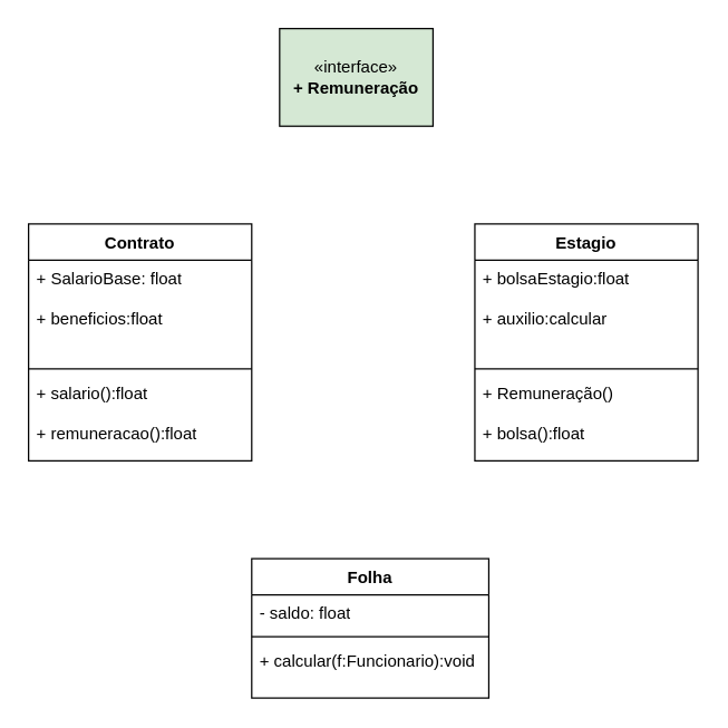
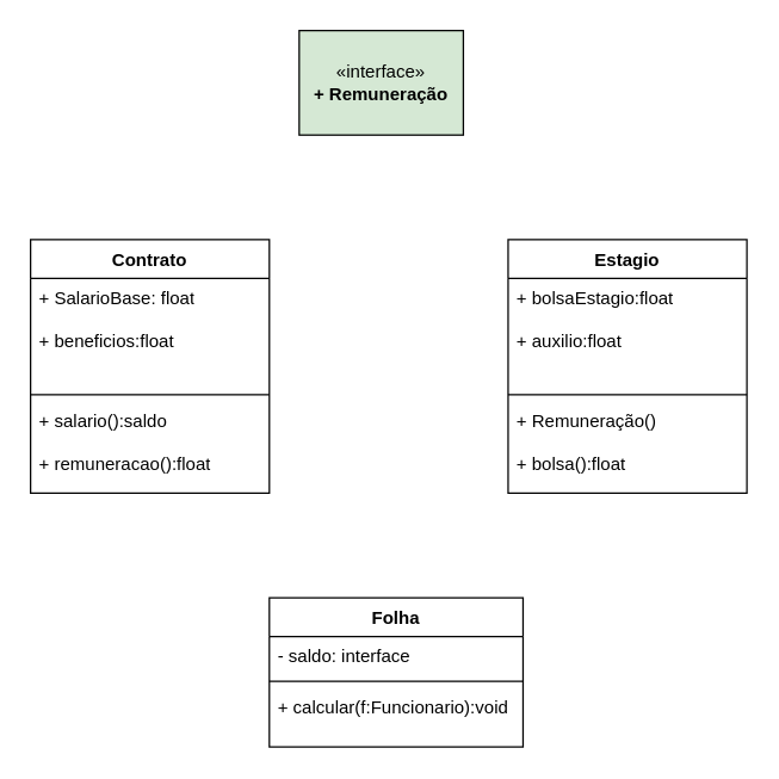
  <mxCell id="0" />
  <mxCell id="1" parent="0" />
  <mxCell id="2" value="Contrato" style="swimlane;fontStyle=1;align=center;verticalAlign=top;childLayout=stackLayout;horizontal=1;startSize=26;horizontalStack=0;resizeParent=1;resizeParentMax=0;resizeLast=0;collapsible=1;marginBottom=0;whiteSpace=wrap;html=1;" parent="1" vertex="1"><mxGeometry x="20" y="160" width="160" height="170" as="geometry" /></mxCell>
  <mxCell id="3" value="+ SalarioBase:&amp;nbsp;float&lt;div&gt;&lt;br&gt;&lt;div&gt;+ beneficios:float&lt;/div&gt;&lt;/div&gt;" style="text;strokeColor=none;fillColor=none;align=left;verticalAlign=top;spacingLeft=4;spacingRight=4;overflow=hidden;rotatable=0;points=[[0,0.5],[1,0.5]];portConstraint=eastwest;whiteSpace=wrap;html=1;" parent="2" vertex="1"><mxGeometry y="26" width="160" height="74" as="geometry" /></mxCell>
  <mxCell id="4" value="" style="line;strokeWidth=1;fillColor=none;align=left;verticalAlign=middle;spacingTop=-1;spacingLeft=3;spacingRight=3;rotatable=0;labelPosition=right;points=[];portConstraint=eastwest;strokeColor=inherit;" parent="2" vertex="1"><mxGeometry y="100" width="160" height="8" as="geometry" /></mxCell>
- <mxCell id="5" value="+ salario():float&lt;div&gt;&lt;br&gt;&lt;/div&gt;&lt;div&gt;+ remuneracao():float&lt;/div&gt;" style="text;strokeColor=none;fillColor=none;align=left;verticalAlign=top;spacingLeft=4;spacingRight=4;overflow=hidden;rotatable=0;points=[[0,0.5],[1,0.5]];portConstraint=eastwest;whiteSpace=wrap;html=1;" parent="2" vertex="1"><mxGeometry y="108" width="160" height="62" as="geometry" /></mxCell>
+ <mxCell id="5" value="+ salario():saldo&lt;div&gt;&lt;br&gt;&lt;/div&gt;&lt;div&gt;+ remuneracao():float&lt;/div&gt;" style="text;strokeColor=none;fillColor=none;align=left;verticalAlign=top;spacingLeft=4;spacingRight=4;overflow=hidden;rotatable=0;points=[[0,0.5],[1,0.5]];portConstraint=eastwest;whiteSpace=wrap;html=1;" parent="2" vertex="1"><mxGeometry y="108" width="160" height="62" as="geometry" /></mxCell>
  <mxCell id="6" value="«interface»&lt;br&gt;&lt;b&gt;+ Remuneração&lt;/b&gt;" style="html=1;whiteSpace=wrap;fillColor=#d5e8d4;" parent="1" vertex="1"><mxGeometry x="200" y="20" width="110" height="70" as="geometry" /></mxCell>
  <mxCell id="7" value="Estagio" style="swimlane;fontStyle=1;align=center;verticalAlign=top;childLayout=stackLayout;horizontal=1;startSize=26;horizontalStack=0;resizeParent=1;resizeParentMax=0;resizeLast=0;collapsible=1;marginBottom=0;whiteSpace=wrap;html=1;" parent="1" vertex="1"><mxGeometry x="340" y="160" width="160" height="170" as="geometry" /></mxCell>
- <mxCell id="8" value="+ bolsaEstagio:float&lt;div&gt;&lt;br&gt;&lt;/div&gt;&lt;div&gt;+ auxilio:calcular&lt;/div&gt;" style="text;strokeColor=none;fillColor=none;align=left;verticalAlign=top;spacingLeft=4;spacingRight=4;overflow=hidden;rotatable=0;points=[[0,0.5],[1,0.5]];portConstraint=eastwest;whiteSpace=wrap;html=1;" parent="7" vertex="1"><mxGeometry y="26" width="160" height="74" as="geometry" /></mxCell>
+ <mxCell id="8" value="+ bolsaEstagio:float&lt;div&gt;&lt;br&gt;&lt;/div&gt;&lt;div&gt;+ auxilio:float&lt;/div&gt;" style="text;strokeColor=none;fillColor=none;align=left;verticalAlign=top;spacingLeft=4;spacingRight=4;overflow=hidden;rotatable=0;points=[[0,0.5],[1,0.5]];portConstraint=eastwest;whiteSpace=wrap;html=1;" parent="7" vertex="1"><mxGeometry y="26" width="160" height="74" as="geometry" /></mxCell>
  <mxCell id="9" value="" style="line;strokeWidth=1;fillColor=none;align=left;verticalAlign=middle;spacingTop=-1;spacingLeft=3;spacingRight=3;rotatable=0;labelPosition=right;points=[];portConstraint=eastwest;strokeColor=inherit;" parent="7" vertex="1"><mxGeometry y="100" width="160" height="8" as="geometry" /></mxCell>
  <mxCell id="10" value="+ Remuneração()&lt;div&gt;&lt;br&gt;&lt;/div&gt;&lt;div&gt;+ bolsa():float&lt;/div&gt;" style="text;strokeColor=none;fillColor=none;align=left;verticalAlign=top;spacingLeft=4;spacingRight=4;overflow=hidden;rotatable=0;points=[[0,0.5],[1,0.5]];portConstraint=eastwest;whiteSpace=wrap;html=1;" parent="7" vertex="1"><mxGeometry y="108" width="160" height="62" as="geometry" /></mxCell>
  <mxCell id="11" value="Folha" style="swimlane;fontStyle=1;align=center;verticalAlign=top;childLayout=stackLayout;horizontal=1;startSize=26;horizontalStack=0;resizeParent=1;resizeParentMax=0;resizeLast=0;collapsible=1;marginBottom=0;whiteSpace=wrap;html=1;" parent="1" vertex="1"><mxGeometry x="180" y="400" width="170" height="100" as="geometry" /></mxCell>
- <mxCell id="12" value="- saldo: float" style="text;strokeColor=none;fillColor=none;align=left;verticalAlign=top;spacingLeft=4;spacingRight=4;overflow=hidden;rotatable=0;points=[[0,0.5],[1,0.5]];portConstraint=eastwest;whiteSpace=wrap;html=1;" parent="11" vertex="1"><mxGeometry y="26" width="170" height="26" as="geometry" /></mxCell>
+ <mxCell id="12" value="- saldo: interface" style="text;strokeColor=none;fillColor=none;align=left;verticalAlign=top;spacingLeft=4;spacingRight=4;overflow=hidden;rotatable=0;points=[[0,0.5],[1,0.5]];portConstraint=eastwest;whiteSpace=wrap;html=1;" parent="11" vertex="1"><mxGeometry y="26" width="170" height="26" as="geometry" /></mxCell>
  <mxCell id="13" value="" style="line;strokeWidth=1;fillColor=none;align=left;verticalAlign=middle;spacingTop=-1;spacingLeft=3;spacingRight=3;rotatable=0;labelPosition=right;points=[];portConstraint=eastwest;strokeColor=inherit;" parent="11" vertex="1"><mxGeometry y="52" width="170" height="8" as="geometry" /></mxCell>
  <mxCell id="14" value="+ calcular(f:Funcionario):void" style="text;strokeColor=none;fillColor=none;align=left;verticalAlign=top;spacingLeft=4;spacingRight=4;overflow=hidden;rotatable=0;points=[[0,0.5],[1,0.5]];portConstraint=eastwest;whiteSpace=wrap;html=1;" parent="11" vertex="1"><mxGeometry y="60" width="170" height="40" as="geometry" /></mxCell>
